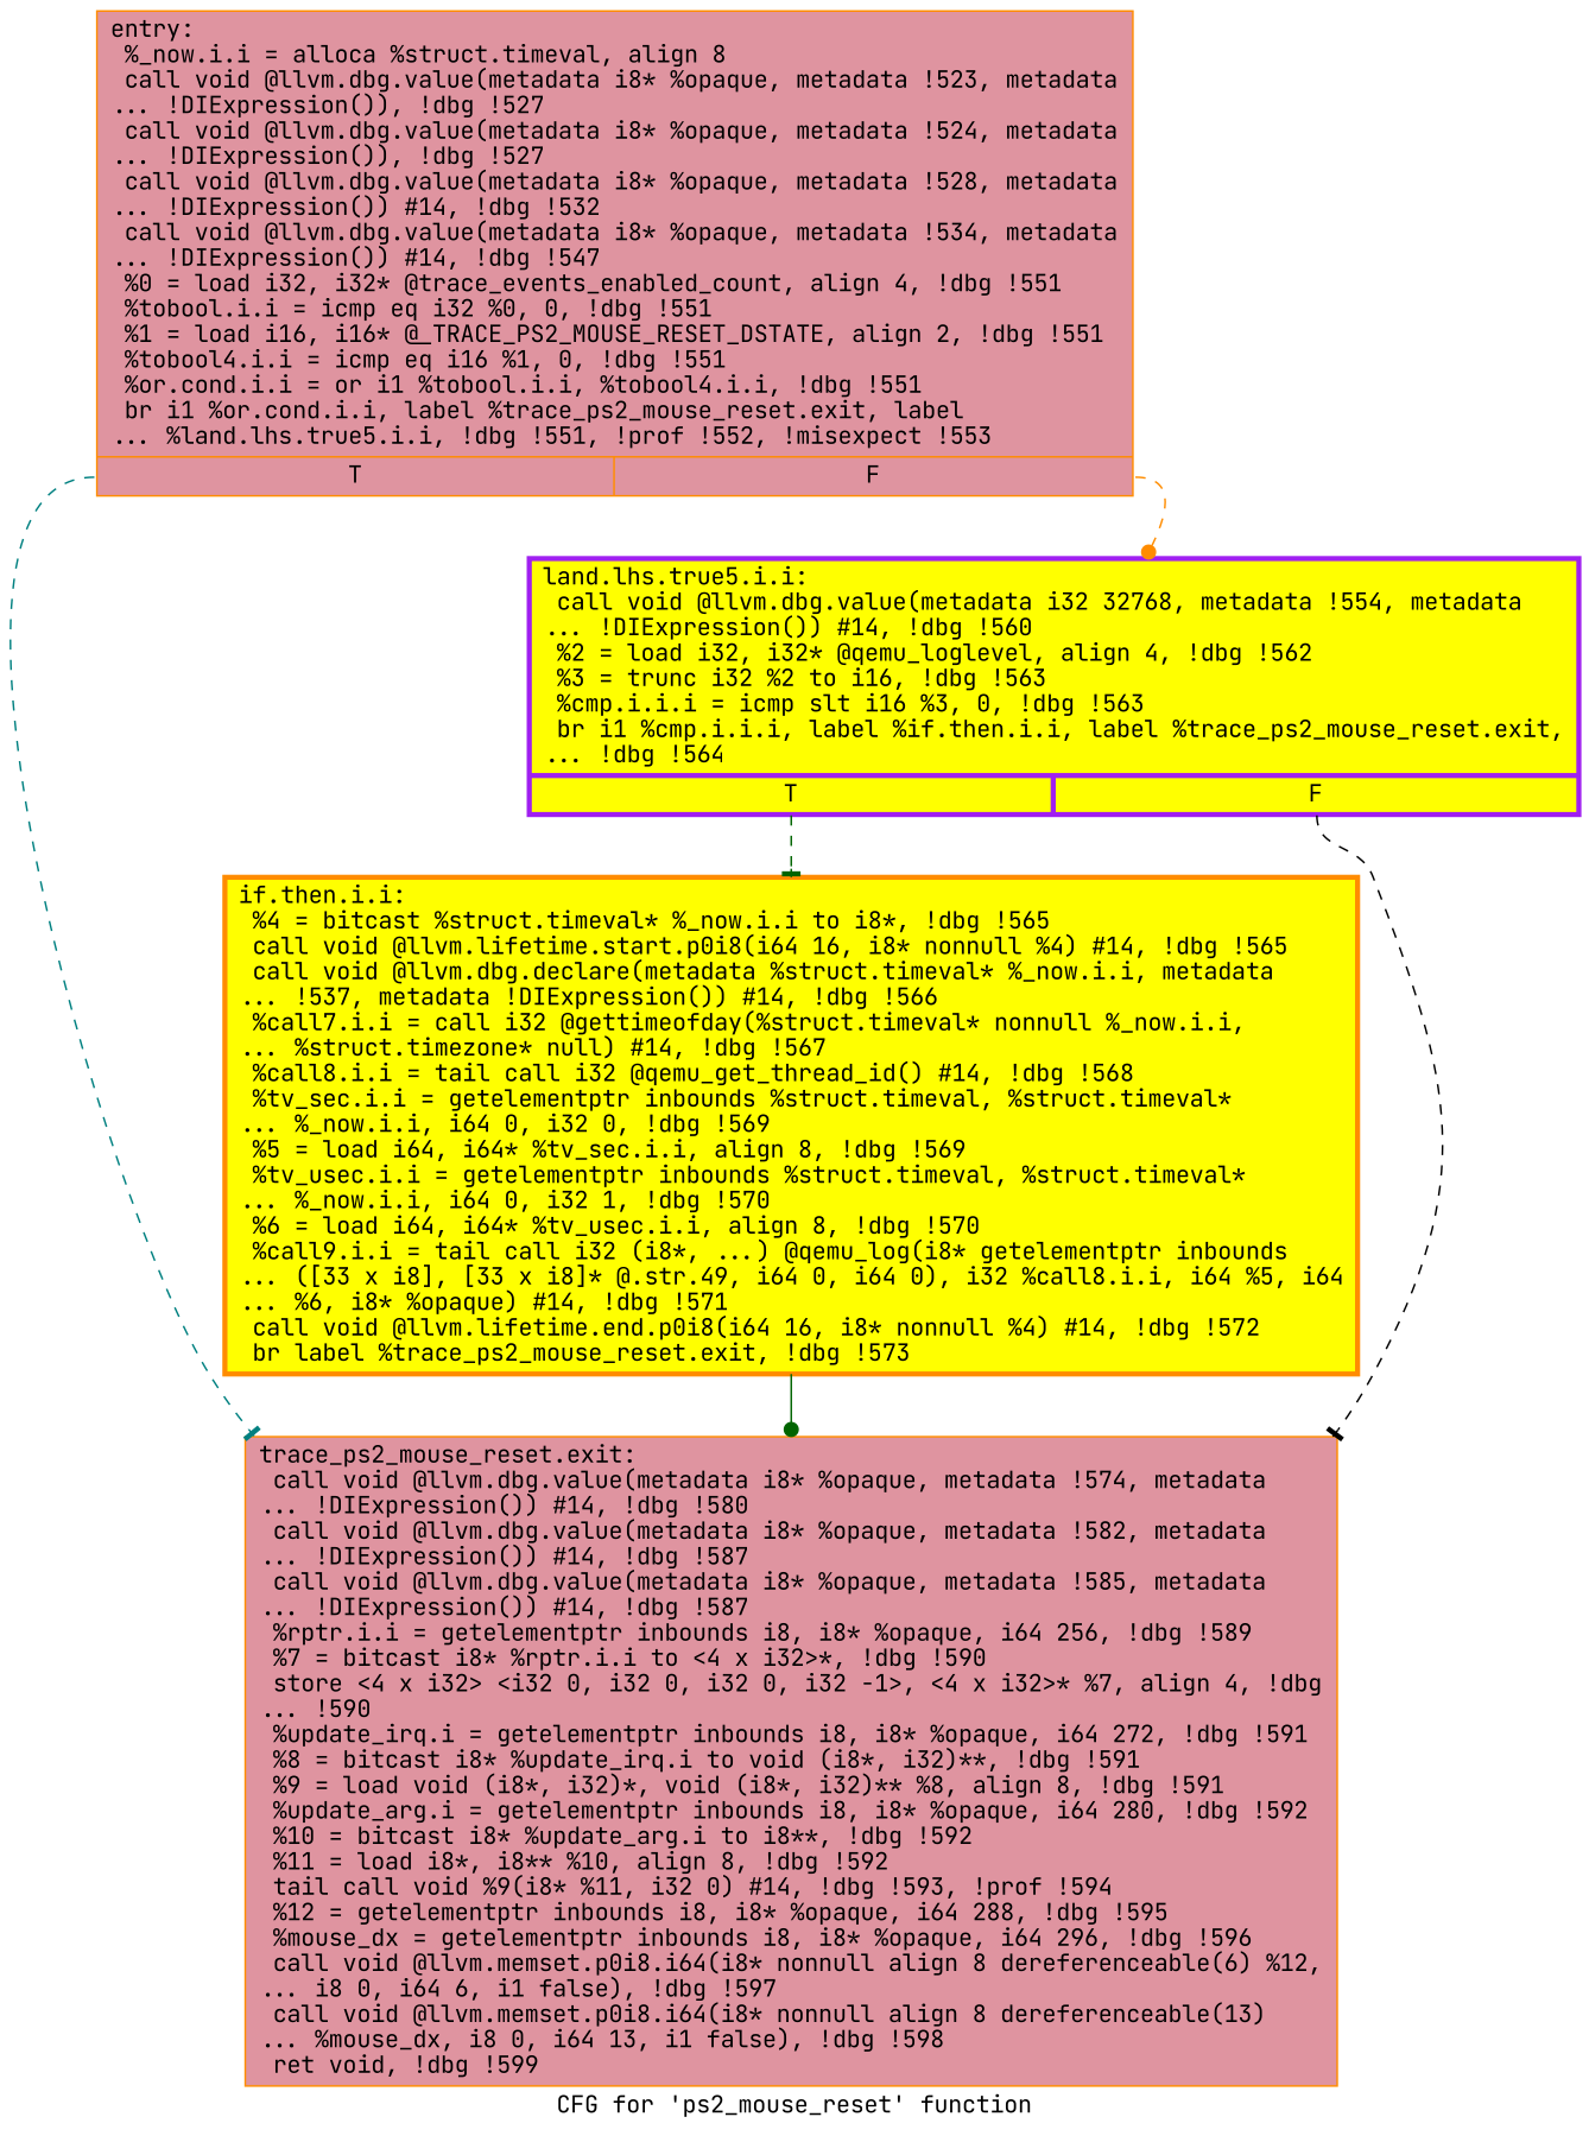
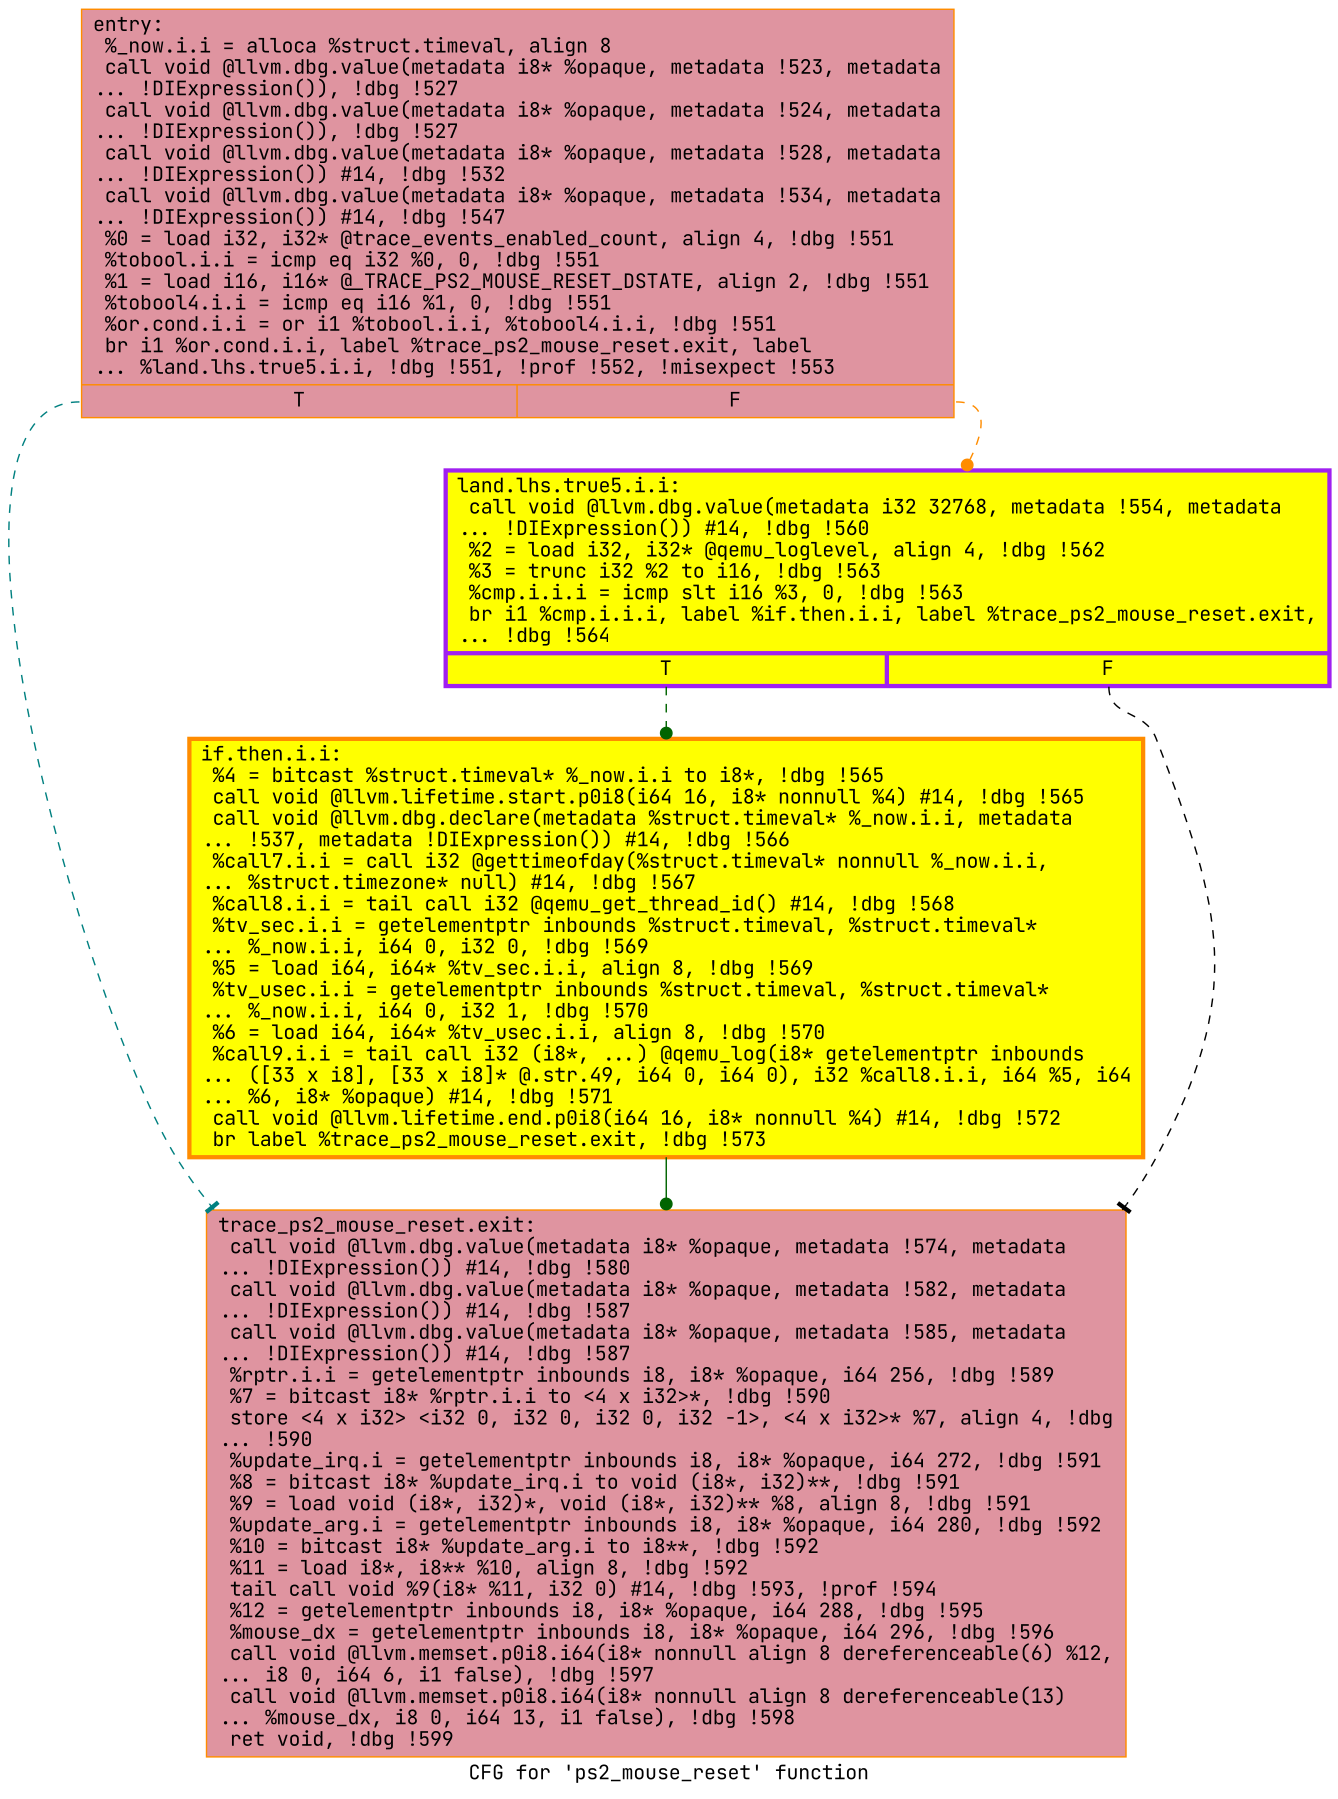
  digraph {
    label="CFG for 'ps2_mouse_reset' function"
    fontname="JetBrains Mono"
    node [color=darkorange fillcolor="#b70d2870" shape=record style=filled fontname="JetBrains Mono"]
    edge [tailport=s0 color=darkgreen style=dashed arrowhead=dot fontname="JetBrains Mono"]
    n1 [label="{entry:\l  %_now.i.i = alloca %struct.timeval, align 8\l  call void @llvm.dbg.value(metadata i8* %opaque, metadata !523, metadata\l... !DIExpression()), !dbg !527\l  call void @llvm.dbg.value(metadata i8* %opaque, metadata !524, metadata\l... !DIExpression()), !dbg !527\l  call void @llvm.dbg.value(metadata i8* %opaque, metadata !528, metadata\l... !DIExpression()) #14, !dbg !532\l  call void @llvm.dbg.value(metadata i8* %opaque, metadata !534, metadata\l... !DIExpression()) #14, !dbg !547\l  %0 = load i32, i32* @trace_events_enabled_count, align 4, !dbg !551\l  %tobool.i.i = icmp eq i32 %0, 0, !dbg !551\l  %1 = load i16, i16* @_TRACE_PS2_MOUSE_RESET_DSTATE, align 2, !dbg !551\l  %tobool4.i.i = icmp eq i16 %1, 0, !dbg !551\l  %or.cond.i.i = or i1 %tobool.i.i, %tobool4.i.i, !dbg !551\l  br i1 %or.cond.i.i, label %trace_ps2_mouse_reset.exit, label\l... %land.lhs.true5.i.i, !dbg !551, !prof !552, !misexpect !553\l|{<s0>T|<s1>F}}"]
    n2 [label="{trace_ps2_mouse_reset.exit:                       \l  call void @llvm.dbg.value(metadata i8* %opaque, metadata !574, metadata\l... !DIExpression()) #14, !dbg !580\l  call void @llvm.dbg.value(metadata i8* %opaque, metadata !582, metadata\l... !DIExpression()) #14, !dbg !587\l  call void @llvm.dbg.value(metadata i8* %opaque, metadata !585, metadata\l... !DIExpression()) #14, !dbg !587\l  %rptr.i.i = getelementptr inbounds i8, i8* %opaque, i64 256, !dbg !589\l  %7 = bitcast i8* %rptr.i.i to \<4 x i32\>*, !dbg !590\l  store \<4 x i32\> \<i32 0, i32 0, i32 0, i32 -1\>, \<4 x i32\>* %7, align 4, !dbg\l... !590\l  %update_irq.i = getelementptr inbounds i8, i8* %opaque, i64 272, !dbg !591\l  %8 = bitcast i8* %update_irq.i to void (i8*, i32)**, !dbg !591\l  %9 = load void (i8*, i32)*, void (i8*, i32)** %8, align 8, !dbg !591\l  %update_arg.i = getelementptr inbounds i8, i8* %opaque, i64 280, !dbg !592\l  %10 = bitcast i8* %update_arg.i to i8**, !dbg !592\l  %11 = load i8*, i8** %10, align 8, !dbg !592\l  tail call void %9(i8* %11, i32 0) #14, !dbg !593, !prof !594\l  %12 = getelementptr inbounds i8, i8* %opaque, i64 288, !dbg !595\l  %mouse_dx = getelementptr inbounds i8, i8* %opaque, i64 296, !dbg !596\l  call void @llvm.memset.p0i8.i64(i8* nonnull align 8 dereferenceable(6) %12,\l... i8 0, i64 6, i1 false), !dbg !597\l  call void @llvm.memset.p0i8.i64(i8* nonnull align 8 dereferenceable(13)\l... %mouse_dx, i8 0, i64 13, i1 false), !dbg !598\l  ret void, !dbg !599\l}"]
    n3 [color=purple fillcolor=yellow label="{land.lhs.true5.i.i:                               \l  call void @llvm.dbg.value(metadata i32 32768, metadata !554, metadata\l... !DIExpression()) #14, !dbg !560\l  %2 = load i32, i32* @qemu_loglevel, align 4, !dbg !562\l  %3 = trunc i32 %2 to i16, !dbg !563\l  %cmp.i.i.i = icmp slt i16 %3, 0, !dbg !563\l  br i1 %cmp.i.i.i, label %if.then.i.i, label %trace_ps2_mouse_reset.exit,\l... !dbg !564\l|{<s0>T|<s1>F}}" penwidth=3.0]
    n4 [fillcolor=yellow label="{if.then.i.i:                                      \l  %4 = bitcast %struct.timeval* %_now.i.i to i8*, !dbg !565\l  call void @llvm.lifetime.start.p0i8(i64 16, i8* nonnull %4) #14, !dbg !565\l  call void @llvm.dbg.declare(metadata %struct.timeval* %_now.i.i, metadata\l... !537, metadata !DIExpression()) #14, !dbg !566\l  %call7.i.i = call i32 @gettimeofday(%struct.timeval* nonnull %_now.i.i,\l... %struct.timezone* null) #14, !dbg !567\l  %call8.i.i = tail call i32 @qemu_get_thread_id() #14, !dbg !568\l  %tv_sec.i.i = getelementptr inbounds %struct.timeval, %struct.timeval*\l... %_now.i.i, i64 0, i32 0, !dbg !569\l  %5 = load i64, i64* %tv_sec.i.i, align 8, !dbg !569\l  %tv_usec.i.i = getelementptr inbounds %struct.timeval, %struct.timeval*\l... %_now.i.i, i64 0, i32 1, !dbg !570\l  %6 = load i64, i64* %tv_usec.i.i, align 8, !dbg !570\l  %call9.i.i = tail call i32 (i8*, ...) @qemu_log(i8* getelementptr inbounds\l... ([33 x i8], [33 x i8]* @.str.49, i64 0, i64 0), i32 %call8.i.i, i64 %5, i64\l... %6, i8* %opaque) #14, !dbg !571\l  call void @llvm.lifetime.end.p0i8(i64 16, i8* nonnull %4) #14, !dbg !572\l  br label %trace_ps2_mouse_reset.exit, !dbg !573\l}" penwidth=3.0]
    n1 -> n2 [color=teal arrowhead=tee]
    n1 -> n3 [tailport=s1 color=darkorange]
    n3 -> n2 [tailport=s1 color=black arrowhead=tee]
-   n3 -> n4 [arrowhead=tee]
+   n3 -> n4
    n4 -> n2 [style=solid tailport=""]
  }
